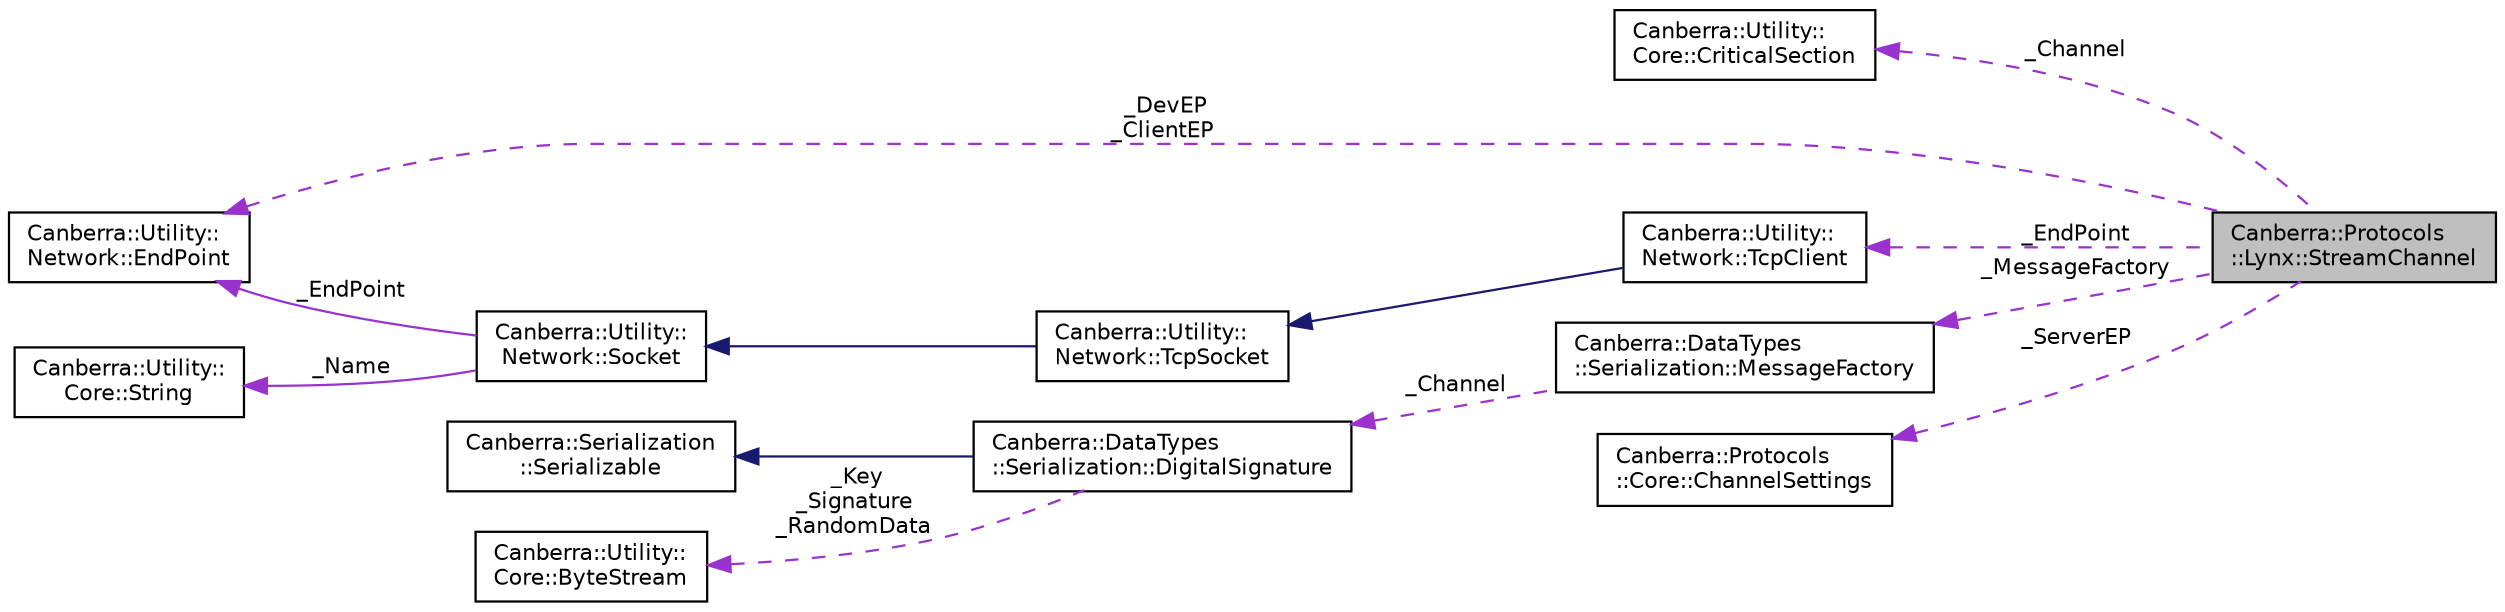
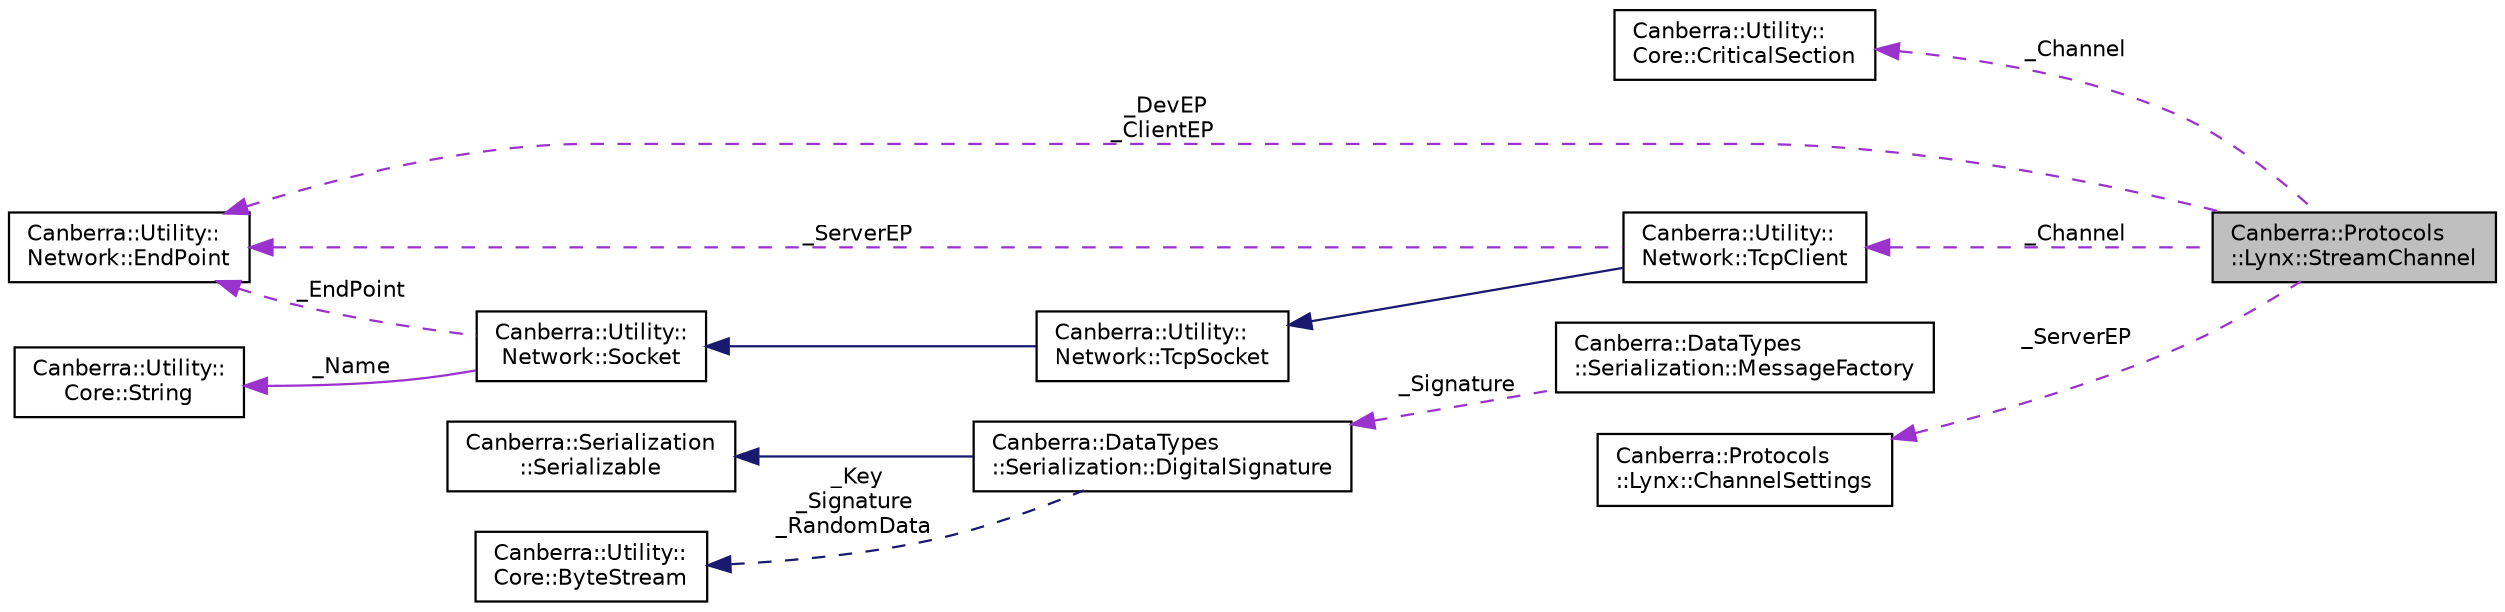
  digraph {
    rankdir=LR
    node [color=black fillcolor=white fontname=Helvetica fontsize=10 shape=record style=filled]
    edge [color=darkorchid3 dir=back fontname=Helvetica fontsize=10 labelfontname=Helvetica labelfontsize=10 style=dashed]
    n1 [fillcolor=grey75 fontcolor=black height=0.2 label="Canberra::Protocols\l::Lynx::StreamChannel" width=0.4]
    n2 [height=0.2 label="Canberra::Utility::\lCore::CriticalSection" width=0.4]
    n3 [height=0.2 label="Canberra::Utility::\lCore::String" width=0.4]
    n4 [height=0.2 label="Canberra::Utility::\lNetwork::Socket" width=0.4]
    n5 [height=0.2 label="Canberra::Utility::\lNetwork::TcpSocket" width=0.4]
    n6 [height=0.2 label="Canberra::Utility::\lNetwork::EndPoint" width=0.4]
    n7 [height=0.2 label="Canberra::Utility::\lNetwork::TcpClient" width=0.4]
    n8 [height=0.2 label="Canberra::DataTypes\l::Serialization::MessageFactory" width=0.4]
    n9 [height=0.2 label="Canberra::DataTypes\l::Serialization::DigitalSignature" width=0.4]
    n10 [height=0.2 label="Canberra::Serialization\l::Serializable" width=0.4]
    n11 [height=0.2 label="Canberra::Utility::\lCore::ByteStream" width=0.4]
-   n12 [height=0.2 label="Canberra::Protocols\l::Core::ChannelSettings" width=0.4]
+   n12 [height=0.2 label="Canberra::Protocols\l::Lynx::ChannelSettings" width=0.4]
    n2 -> n1 [label=" _Channel"]
    n3 -> n4 [label=" _Name" style=solid]
    n4 -> n5 [color=midnightblue style=solid]
    n5 -> n7 [color=midnightblue style=solid]
    n6 -> n1 [label=" _DevEP\n_ClientEP"]
-   n6 -> n4 [label=" _EndPoint" style=solid]
-   n7 -> n1 [label=" _EndPoint"]
-   n8 -> n1 [label=" _MessageFactory"]
-   n9 -> n8 [label=" _Channel"]
+   n6 -> n4 [label=" _EndPoint"]
+   n6 -> n7 [label=" _ServerEP"]
+   n7 -> n1 [label=" _Channel"]
+   n9 -> n8 [label=" _Signature"]
    n10 -> n9 [color=midnightblue style=solid]
-   n11 -> n9 [label=" _Key\n_Signature\n_RandomData"]
+   n11 -> n9 [color=midnightblue label=" _Key\n_Signature\n_RandomData"]
    n12 -> n1 [label=" _ServerEP"]
  }
